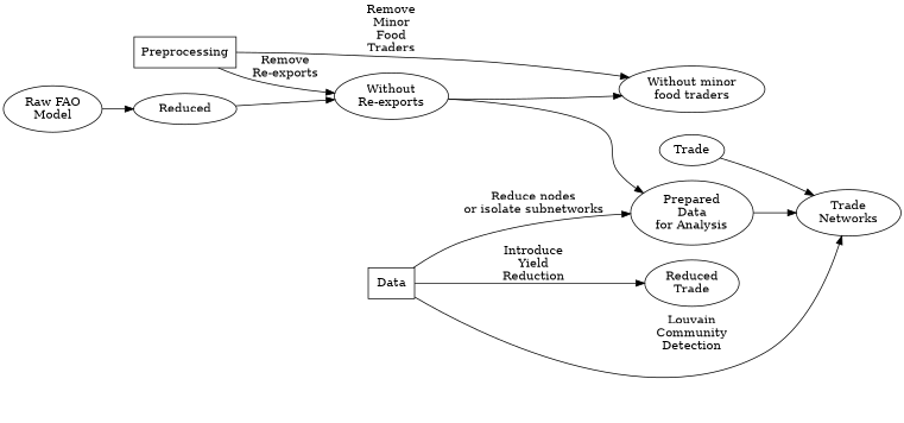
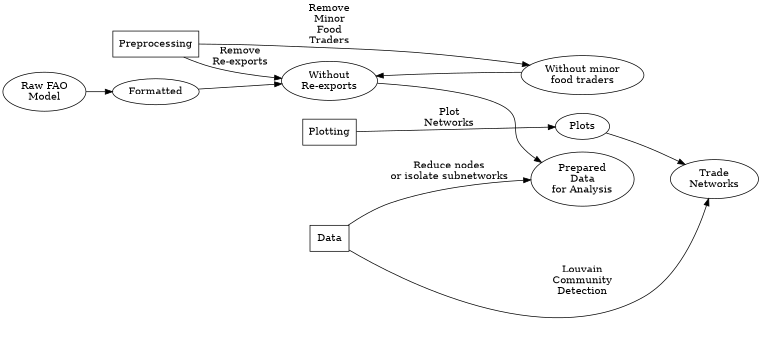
  digraph {
    rankdir=LR
    n1 [label="Raw FAO\nModel"]
-   n2 [label=Reduced]
+   n2 [label=Formatted]
    n3 [label="Without\nRe-exports"]
    n4 [label="Without minor\nfood traders"]
    n5 [label="Prepared\nData\nfor Analysis"]
-   n6 [label="Reduced\nTrade"]
    n7 [label="Trade\nNetworks"]
-   n8 [label=Trade]
+   n8 [label=Plots]
    n9 [label=Preprocessing shape=rectangle]
    n10 [label=Data shape=rectangle]
+   n11 [label=Plotting shape=rectangle]
    n1 -> n2
    n2 -> n3
-   n3 -> n4
+   n4 -> n3
    n3 -> n5
-   n5 -> n7
    n8 -> n7
    n9 -> n3 [label="Remove\nRe-exports"]
    n9 -> n4 [label="Remove\nMinor\nFood\nTraders"]
    n10 -> n5 [label="Reduce nodes\nor isolate subnetworks"]
-   n10 -> n6 [label="Introduce\nYield\nReduction"]
    n10 -> n7 [label="Louvain\nCommunity\nDetection"]
+   n11 -> n8 [label="Plot\nNetworks"]
  }
